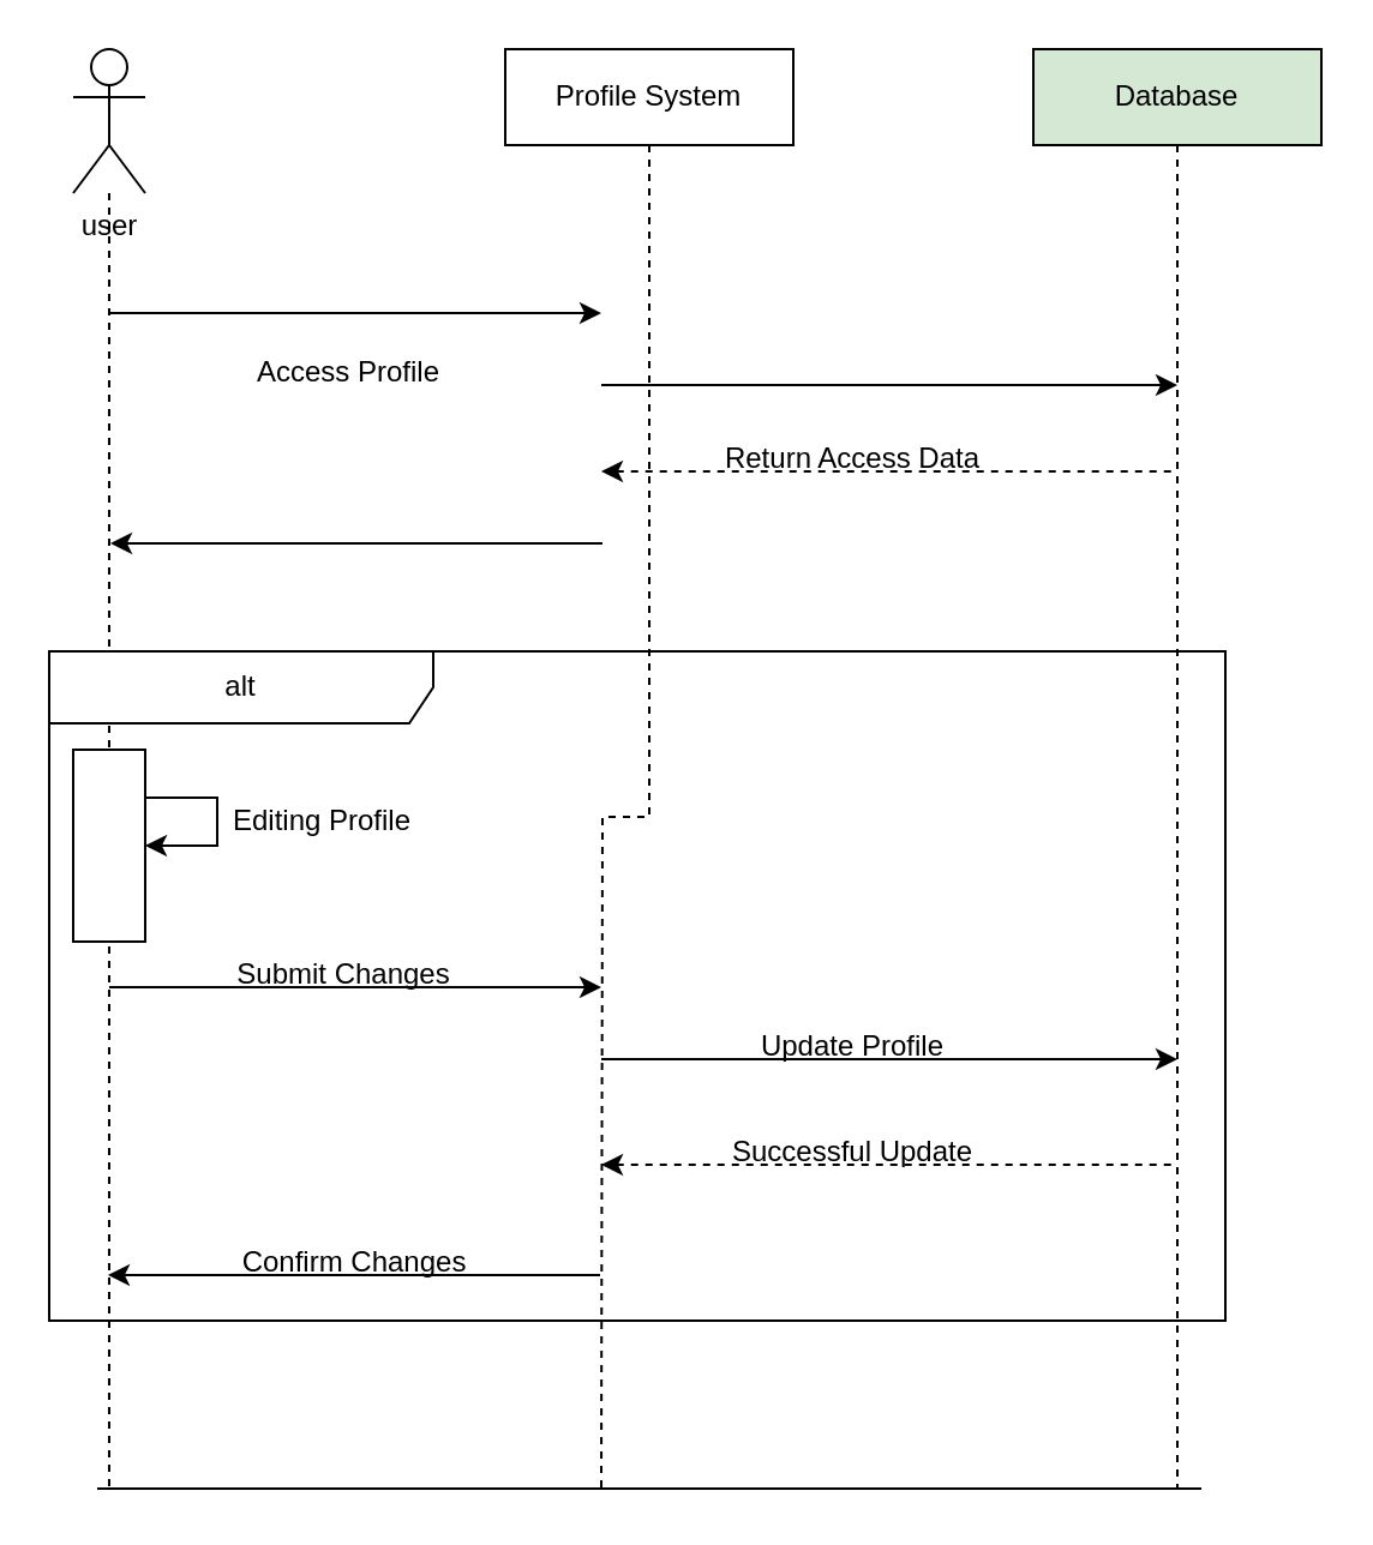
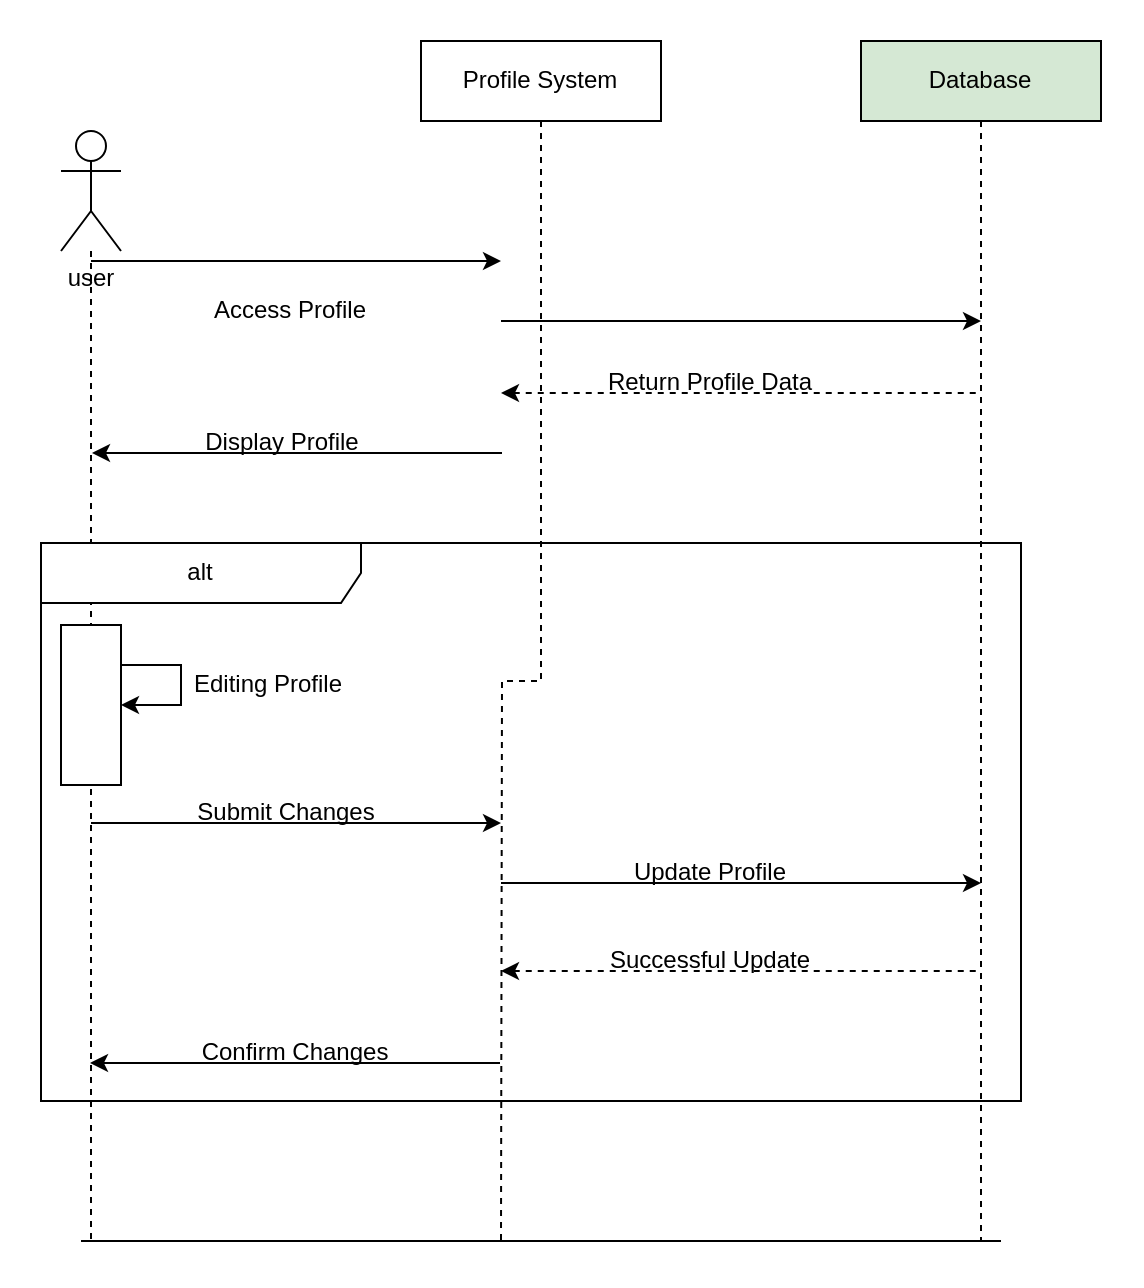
  <mxCell id="0" />
  <mxCell id="1" parent="0" />
  <mxCell id="2" style="edgeStyle=orthogonalEdgeStyle;rounded=0;orthogonalLoop=1;jettySize=auto;html=1;endArrow=none;endFill=0;dashed=1;" edge="1" parent="1"><mxGeometry relative="1" as="geometry"><mxPoint x="45" y="622" as="targetPoint" /><mxPoint x="45" y="394" as="sourcePoint" /></mxGeometry></mxCell>
- <mxCell id="3" value="user" style="shape=umlActor;verticalLabelPosition=bottom;verticalAlign=top;html=1;outlineConnect=0;" vertex="1" parent="1"><mxGeometry x="30" y="20" width="30" height="60" as="geometry" /></mxCell>
+ <mxCell id="3" value="user" style="shape=umlActor;verticalLabelPosition=bottom;verticalAlign=top;html=1;outlineConnect=0;" vertex="1" parent="1"><mxGeometry x="30" y="65" width="30" height="60" as="geometry" /></mxCell>
  <mxCell id="4" style="edgeStyle=orthogonalEdgeStyle;rounded=0;orthogonalLoop=1;jettySize=auto;html=1;endArrow=none;endFill=0;dashed=1;" edge="1" parent="1" source="5"><mxGeometry relative="1" as="geometry"><mxPoint x="250" y="620" as="targetPoint" /></mxGeometry></mxCell>
  <mxCell id="5" value="Profile System" style="rounded=0;whiteSpace=wrap;html=1;" vertex="1" parent="1"><mxGeometry x="210" y="20" width="120" height="40" as="geometry" /></mxCell>
  <mxCell id="6" style="edgeStyle=orthogonalEdgeStyle;rounded=0;orthogonalLoop=1;jettySize=auto;html=1;endArrow=none;endFill=0;dashed=1;" edge="1" parent="1" source="7"><mxGeometry relative="1" as="geometry"><mxPoint x="490" y="620" as="targetPoint" /></mxGeometry></mxCell>
  <mxCell id="7" value="Database" style="rounded=0;whiteSpace=wrap;html=1;fillColor=#d5e8d4;" vertex="1" parent="1"><mxGeometry x="430" y="20" width="120" height="40" as="geometry" /></mxCell>
  <mxCell id="8" value="" style="endArrow=classic;html=1;rounded=0;edgeStyle=orthogonalEdgeStyle;" edge="1" parent="1"><mxGeometry width="50" height="50" relative="1" as="geometry"><mxPoint x="45" y="130" as="sourcePoint" /><mxPoint x="250" y="130" as="targetPoint" /></mxGeometry></mxCell>
  <mxCell id="9" value="" style="endArrow=classic;html=1;rounded=0;edgeStyle=orthogonalEdgeStyle;" edge="1" parent="1"><mxGeometry width="50" height="50" relative="1" as="geometry"><mxPoint x="250" y="160" as="sourcePoint" /><mxPoint x="490" y="160" as="targetPoint" /></mxGeometry></mxCell>
  <mxCell id="10" value="Access Profile" style="text;html=1;strokeColor=none;fillColor=none;align=center;verticalAlign=middle;whiteSpace=wrap;rounded=0;" vertex="1" parent="1"><mxGeometry x="105" y="140" width="80" height="30" as="geometry" /></mxCell>
- <mxCell id="11" value="Return Access Data" style="text;html=1;strokeColor=none;fillColor=none;align=center;verticalAlign=middle;whiteSpace=wrap;rounded=0;" vertex="1" parent="1"><mxGeometry x="300" y="176" width="110" height="30" as="geometry" /></mxCell>
+ <mxCell id="11" value="Return Profile Data" style="text;html=1;strokeColor=none;fillColor=none;align=center;verticalAlign=middle;whiteSpace=wrap;rounded=0;" vertex="1" parent="1"><mxGeometry x="300" y="176" width="110" height="30" as="geometry" /></mxCell>
  <mxCell id="12" value="" style="endArrow=none;html=1;rounded=0;edgeStyle=orthogonalEdgeStyle;dashed=1;startArrow=classic;startFill=1;endFill=0;" edge="1" parent="1"><mxGeometry width="50" height="50" relative="1" as="geometry"><mxPoint x="250" y="196" as="sourcePoint" /><mxPoint x="490" y="196" as="targetPoint" /></mxGeometry></mxCell>
  <mxCell id="13" value="" style="endArrow=none;html=1;rounded=0;edgeStyle=orthogonalEdgeStyle;startArrow=classic;startFill=1;endFill=0;" edge="1" parent="1"><mxGeometry width="50" height="50" relative="1" as="geometry"><mxPoint x="45.5" y="226" as="sourcePoint" /><mxPoint x="250.5" y="226" as="targetPoint" /></mxGeometry></mxCell>
+ <mxCell id="14" value="Display Profile" style="text;html=1;strokeColor=none;fillColor=none;align=center;verticalAlign=middle;whiteSpace=wrap;rounded=0;" vertex="1" parent="1"><mxGeometry x="100.5" y="206" width="80" height="30" as="geometry" /></mxCell>
  <mxCell id="15" value="" style="edgeStyle=orthogonalEdgeStyle;rounded=0;orthogonalLoop=1;jettySize=auto;html=1;endArrow=none;endFill=0;dashed=1;" edge="1" parent="1" source="3" target="16"><mxGeometry relative="1" as="geometry"><mxPoint x="45" y="890" as="targetPoint" /><mxPoint x="45" y="80" as="sourcePoint" /></mxGeometry></mxCell>
  <mxCell id="16" value="" style="rounded=0;whiteSpace=wrap;html=1;" vertex="1" parent="1"><mxGeometry x="30" y="312" width="30" height="80" as="geometry" /></mxCell>
  <mxCell id="17" style="edgeStyle=orthogonalEdgeStyle;rounded=0;orthogonalLoop=1;jettySize=auto;html=1;exitX=1;exitY=0.25;exitDx=0;exitDy=0;entryX=1;entryY=0.5;entryDx=0;entryDy=0;" edge="1" parent="1" source="16" target="16"><mxGeometry relative="1" as="geometry"><Array as="points"><mxPoint x="90" y="332" /><mxPoint x="90" y="352" /></Array></mxGeometry></mxCell>
  <mxCell id="18" value="Editing Profile" style="text;html=1;strokeColor=none;fillColor=none;align=center;verticalAlign=middle;whiteSpace=wrap;rounded=0;" vertex="1" parent="1"><mxGeometry x="94" y="327" width="80" height="30" as="geometry" /></mxCell>
  <mxCell id="19" value="" style="endArrow=classic;html=1;rounded=0;edgeStyle=orthogonalEdgeStyle;" edge="1" parent="1"><mxGeometry width="50" height="50" relative="1" as="geometry"><mxPoint x="45" y="411" as="sourcePoint" /><mxPoint x="250" y="411" as="targetPoint" /></mxGeometry></mxCell>
  <mxCell id="20" value="Submit Changes" style="text;html=1;strokeColor=none;fillColor=none;align=center;verticalAlign=middle;whiteSpace=wrap;rounded=0;" vertex="1" parent="1"><mxGeometry x="93" y="391" width="100" height="30" as="geometry" /></mxCell>
  <mxCell id="21" value="Update Profile" style="text;html=1;strokeColor=none;fillColor=none;align=center;verticalAlign=middle;whiteSpace=wrap;rounded=0;" vertex="1" parent="1"><mxGeometry x="300" y="421" width="110" height="30" as="geometry" /></mxCell>
  <mxCell id="22" value="" style="endArrow=classic;html=1;rounded=0;edgeStyle=orthogonalEdgeStyle;" edge="1" parent="1"><mxGeometry width="50" height="50" relative="1" as="geometry"><mxPoint x="250" y="441" as="sourcePoint" /><mxPoint x="490" y="441" as="targetPoint" /></mxGeometry></mxCell>
  <mxCell id="23" value="Successful Update" style="text;html=1;strokeColor=none;fillColor=none;align=center;verticalAlign=middle;whiteSpace=wrap;rounded=0;" vertex="1" parent="1"><mxGeometry x="300" y="465" width="110" height="30" as="geometry" /></mxCell>
  <mxCell id="24" value="" style="endArrow=none;html=1;rounded=0;edgeStyle=orthogonalEdgeStyle;dashed=1;startArrow=classic;startFill=1;endFill=0;" edge="1" parent="1"><mxGeometry width="50" height="50" relative="1" as="geometry"><mxPoint x="250" y="485" as="sourcePoint" /><mxPoint x="490" y="485" as="targetPoint" /></mxGeometry></mxCell>
  <mxCell id="25" value="" style="endArrow=none;html=1;rounded=0;edgeStyle=orthogonalEdgeStyle;startArrow=classic;startFill=1;endFill=0;" edge="1" parent="1"><mxGeometry width="50" height="50" relative="1" as="geometry"><mxPoint x="44.5" y="531" as="sourcePoint" /><mxPoint x="249.5" y="531" as="targetPoint" /></mxGeometry></mxCell>
  <mxCell id="26" value="Confirm Changes" style="text;html=1;strokeColor=none;fillColor=none;align=center;verticalAlign=middle;whiteSpace=wrap;rounded=0;" vertex="1" parent="1"><mxGeometry x="96.5" y="511" width="100.5" height="30" as="geometry" /></mxCell>
  <mxCell id="27" value="alt" style="shape=umlFrame;whiteSpace=wrap;html=1;pointerEvents=0;recursiveResize=0;container=1;collapsible=0;width=160;" vertex="1" parent="1"><mxGeometry x="20" y="271" width="490" height="279" as="geometry" /></mxCell>
  <mxCell id="28" value="" style="endArrow=none;html=1;rounded=0;edgeStyle=orthogonalEdgeStyle;" edge="1" parent="1"><mxGeometry width="50" height="50" relative="1" as="geometry"><mxPoint x="40" y="620" as="sourcePoint" /><mxPoint x="500" y="620" as="targetPoint" /></mxGeometry></mxCell>
